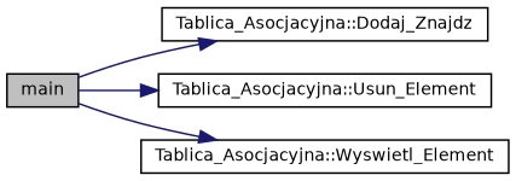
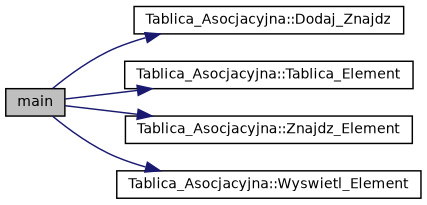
  digraph {
    rankdir=LR
    node [color=black fillcolor=white fontname=Helvetica fontsize=10 shape=record style=filled]
    edge [color=midnightblue fontname=Helvetica fontsize=10 labelfontname=Helvetica labelfontsize=10 style=solid]
    n1 [fillcolor=grey75 fontcolor=black height=0.2 label=main width=0.4]
    n2 [height=0.2 label="Tablica_Asocjacyjna::Dodaj_Znajdz" width=0.4]
-   n3 [height=0.2 label="Tablica_Asocjacyjna::Usun_Element" width=0.4]
+   n3 [height=0.2 label="Tablica_Asocjacyjna::Tablica_Element" width=0.4]
+   n4 [height=0.2 label="Tablica_Asocjacyjna::Znajdz_Element" width=0.4]
    n5 [height=0.2 label="Tablica_Asocjacyjna::Wyswietl_Element" width=0.4]
    n1 -> n2
    n1 -> n3
+   n1 -> n4
    n1 -> n5
  }
